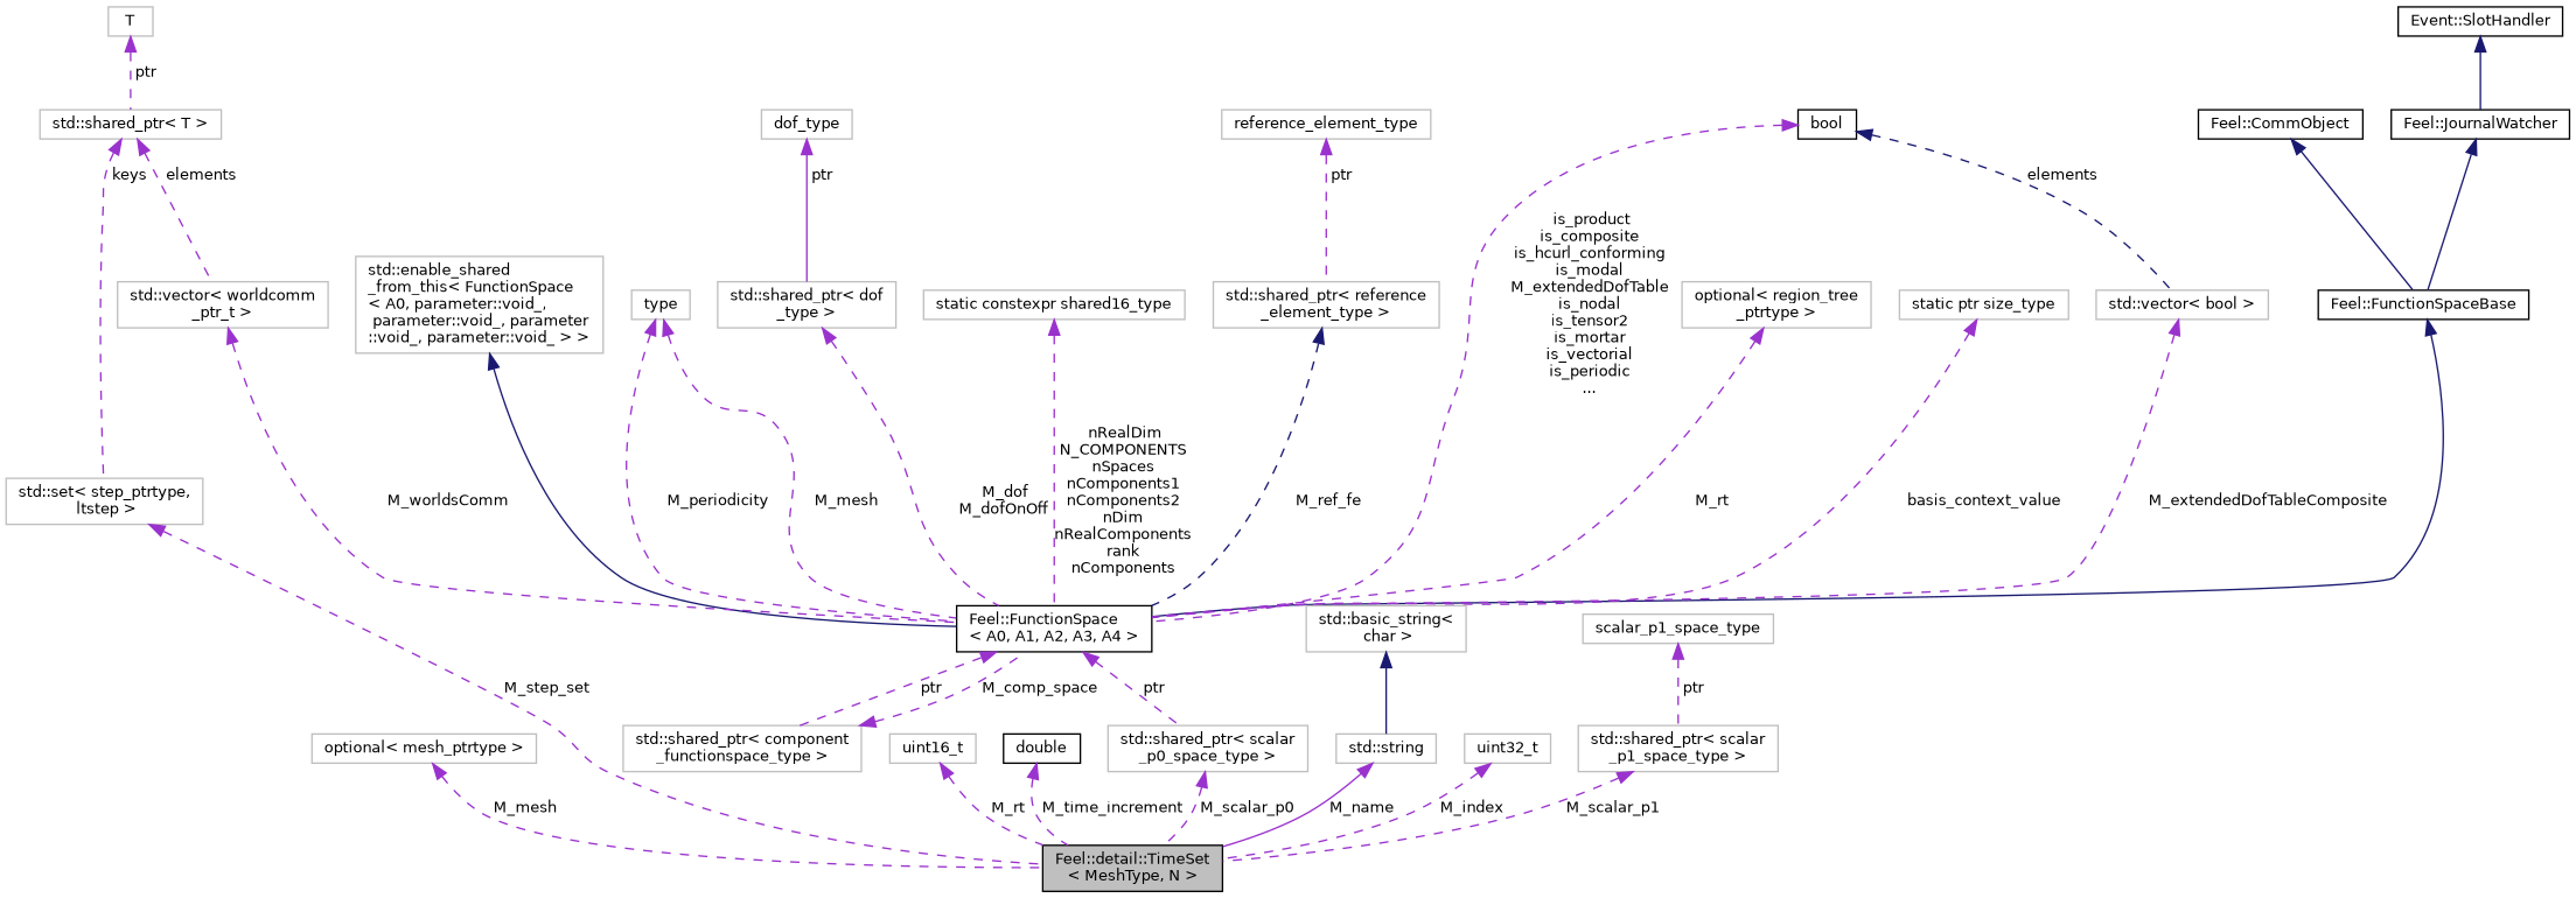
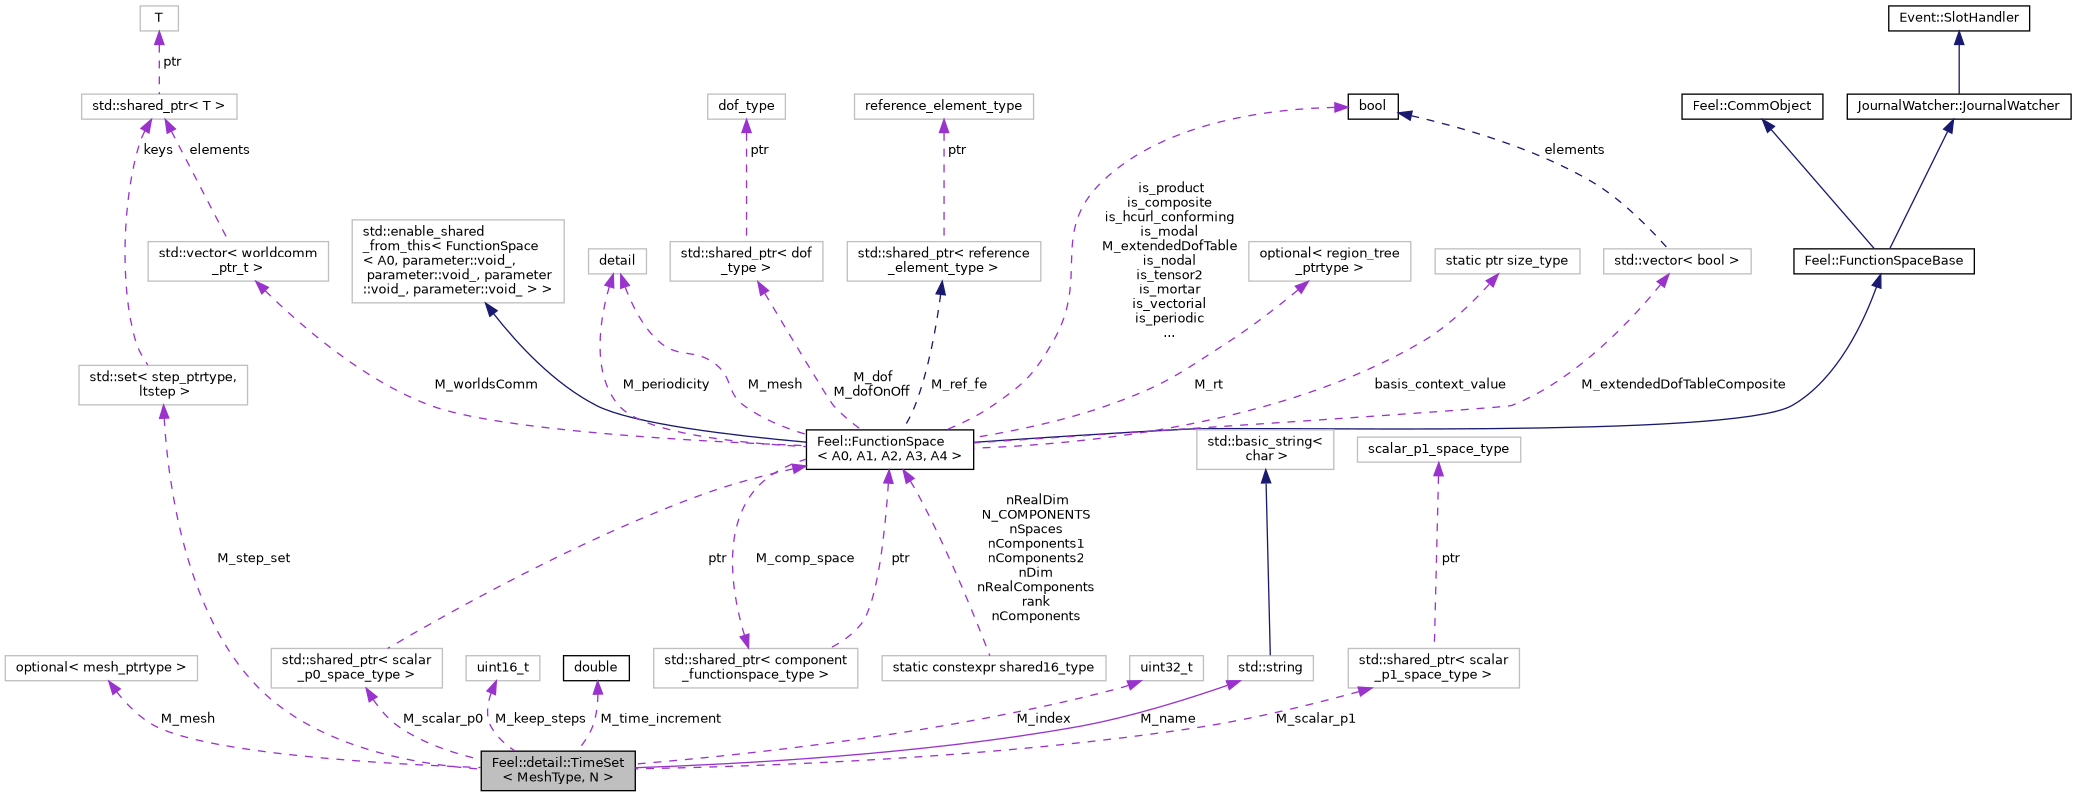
  digraph {
    rankdir=TB
    node [color=grey75 fillcolor=white fontname=Helvetica fontsize=10 shape=record style=filled]
    edge [color=darkorchid3 dir=back fontname=Helvetica fontsize=10 labelfontname=Helvetica labelfontsize=10 style=dashed]
    n1 [color=black fillcolor=grey75 fontcolor=black height=0.2 label="Feel::detail::TimeSet\l\< MeshType, N \>" width=0.4]
    n2 [height=0.2 label="optional\< mesh_ptrtype \>" width=0.4]
    n3 [height=0.2 label="std::shared_ptr\< scalar\l_p0_space_type \>" width=0.4]
    n4 [color=black height=0.2 label="Feel::FunctionSpace\l\< A0, A1, A2, A3, A4 \>" width=0.4]
    n5 [height=0.2 label="std::shared_ptr\< component\l_functionspace_type \>" width=0.4]
    n6 [color=black height=0.2 label="Feel::FunctionSpaceBase" width=0.4]
    n7 [color=black height=0.2 label="Feel::CommObject" width=0.4]
-   n8 [color=black height=0.2 label="Feel::JournalWatcher" width=0.4]
+   n8 [color=black height=0.2 label="JournalWatcher::JournalWatcher" width=0.4]
    n9 [color=black height=0.2 label="Event::SlotHandler" width=0.4]
    n10 [height=0.2 label="std::enable_shared\l_from_this\< FunctionSpace\l\< A0, parameter::void_,\l parameter::void_, parameter\l::void_, parameter::void_ \> \>" width=0.4]
-   n11 [height=0.2 label=type width=0.4]
+   n11 [height=0.2 label=detail width=0.4]
    n12 [height=0.2 label="std::shared_ptr\< dof\l_type \>" width=0.4]
    n13 [height=0.2 label=dof_type width=0.4]
    n14 [height=0.2 label="std::vector\< worldcomm\l_ptr_t \>" width=0.4]
    n15 [height=0.2 label="std::shared_ptr\< T \>" width=0.4]
    n16 [height=0.2 label="std::set\< step_ptrtype,\l ltstep \>" width=0.4]
    n17 [height=0.2 label=T width=0.4]
    n18 [height=0.2 label="std::shared_ptr\< reference\l_element_type \>" width=0.4]
    n19 [height=0.2 label=reference_element_type width=0.4]
    n20 [height=0.2 label="static constexpr shared16_type" width=0.4]
    n21 [color=black height=0.2 label=bool width=0.4]
    n22 [height=0.2 label="std::vector\< bool \>" width=0.4]
    n23 [height=0.2 label="optional\< region_tree\l_ptrtype \>" width=0.4]
    n24 [height=0.2 label="static ptr size_type" width=0.4]
    n25 [height=0.2 label=uint16_t width=0.4]
    n26 [color=black height=0.2 label=double width=0.4]
    n27 [height=0.2 label="std::string" width=0.4]
    n28 [height=0.2 label="std::basic_string\<\l char \>" width=0.4]
    n29 [height=0.2 label="std::shared_ptr\< scalar\l_p1_space_type \>" width=0.4]
    n30 [height=0.2 label=scalar_p1_space_type width=0.4]
    n31 [height=0.2 label=uint32_t width=0.4]
    n2 -> n1 [label=" M_mesh"]
    n3 -> n1 [label=" M_scalar_p0"]
    n4 -> n3 [label=" ptr"]
    n4 -> n5 [label=" ptr"]
    n5 -> n4 [label=" M_comp_space"]
    n6 -> n4 [color=midnightblue style=solid]
    n7 -> n6 [color=midnightblue style=solid]
    n8 -> n6 [color=midnightblue style=solid]
    n9 -> n8 [color=midnightblue style=solid]
    n10 -> n4 [color=midnightblue style=solid]
    n11 -> n4 [label=" M_mesh"]
    n11 -> n4 [label=" M_periodicity"]
    n12 -> n4 [label=" M_dof\nM_dofOnOff"]
-   n13 -> n12 [label=" ptr" style=solid]
+   n13 -> n12 [label=" ptr"]
    n14 -> n4 [label=" M_worldsComm"]
    n15 -> n14 [label=" elements"]
    n15 -> n16 [label=" keys"]
    n16 -> n1 [label=" M_step_set"]
    n17 -> n15 [label=" ptr"]
    n18 -> n4 [color=midnightblue label=" M_ref_fe"]
    n19 -> n18 [label=" ptr"]
-   n20 -> n4 [label=" nRealDim\nN_COMPONENTS\nnSpaces\nnComponents1\nnComponents2\nnDim\nnRealComponents\nrank\nnComponents"]
+   n4 -> n20 [label=" nRealDim\nN_COMPONENTS\nnSpaces\nnComponents1\nnComponents2\nnDim\nnRealComponents\nrank\nnComponents"]
    n21 -> n4 [label=" is_product\nis_composite\nis_hcurl_conforming\nis_modal\nM_extendedDofTable\nis_nodal\nis_tensor2\nis_mortar\nis_vectorial\nis_periodic\n..."]
    n21 -> n22 [color=midnightblue label=" elements"]
    n22 -> n4 [label=" M_extendedDofTableComposite"]
    n23 -> n4 [label=" M_rt"]
    n24 -> n4 [label=" basis_context_value"]
-   n25 -> n1 [label=" M_rt"]
+   n25 -> n1 [label=" M_keep_steps"]
    n26 -> n1 [label=" M_time_increment"]
    n27 -> n1 [label=" M_name" style=solid]
    n28 -> n27 [color=midnightblue style=solid]
    n29 -> n1 [label=" M_scalar_p1"]
    n30 -> n29 [label=" ptr"]
    n31 -> n1 [label=" M_index"]
  }
